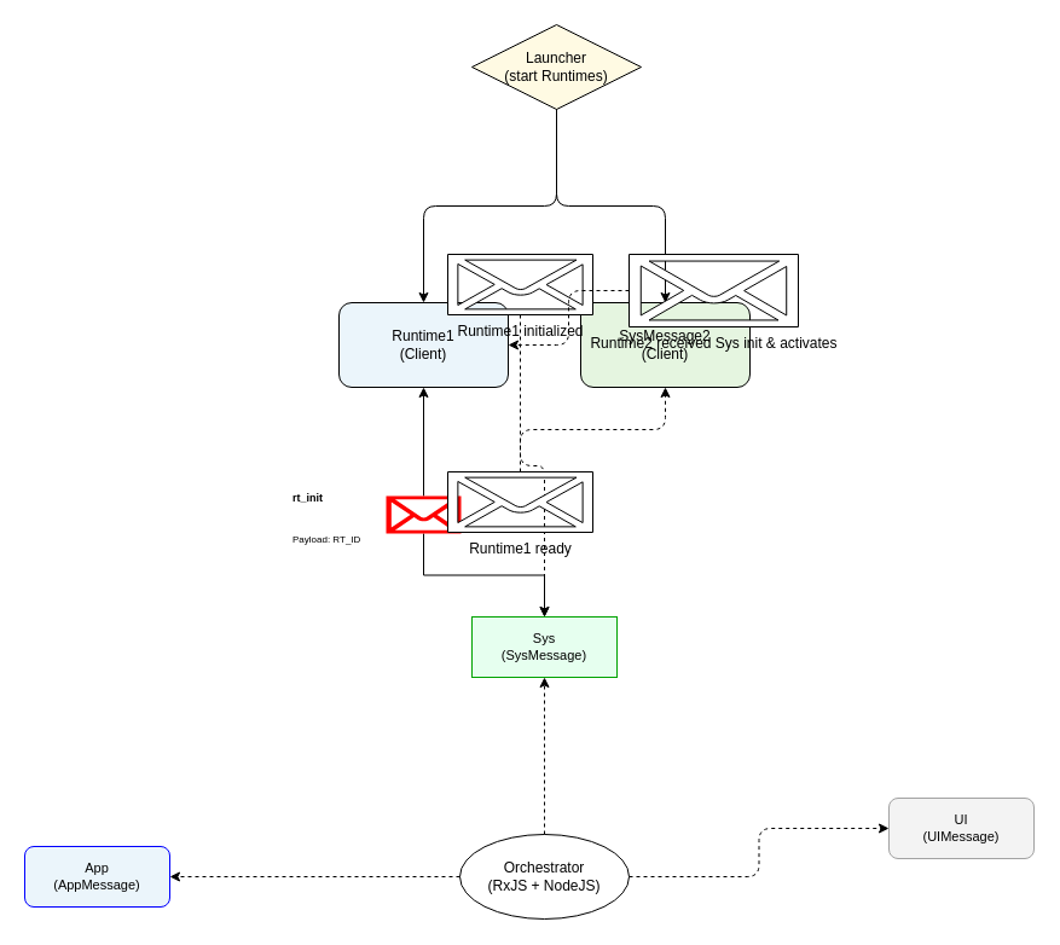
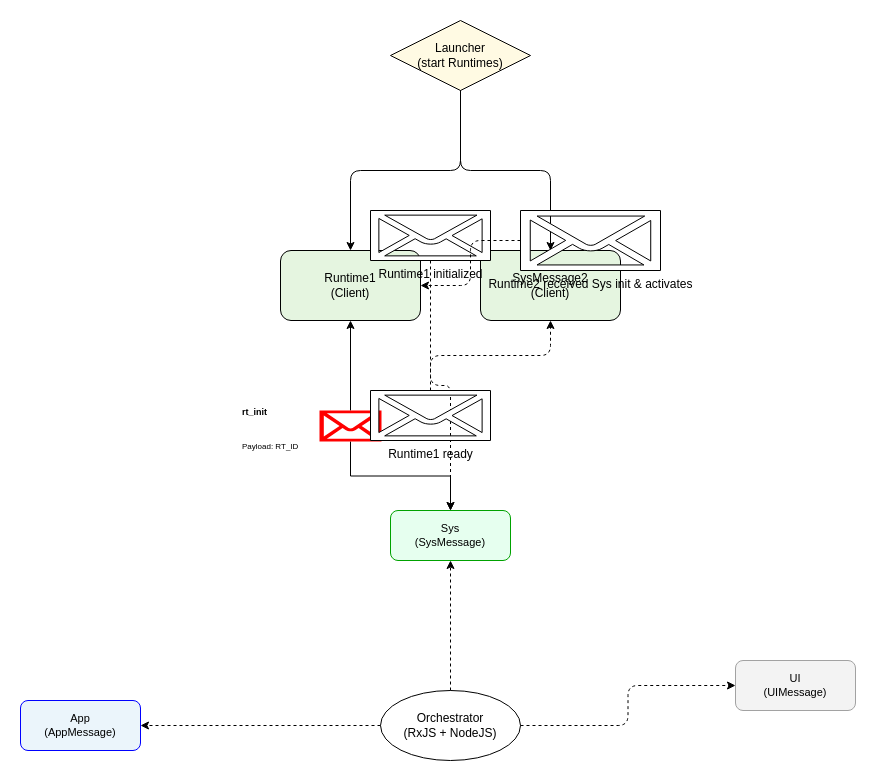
  <mxCell id="0" />
  <mxCell id="1" parent="0" />
  <mxCell id="2" value="Orchestrator&lt;br&gt;(RxJS + NodeJS)" style="ellipse;whiteSpace=wrap;html=1;fontSize=12;fontColor=#000000;strokeColor=#000000;fillColor=#FFFFFF;" vertex="1" parent="1"><mxGeometry x="380" y="690" width="140" height="70" as="geometry" /></mxCell>
  <mxCell id="3" value="App&lt;br&gt;(AppMessage)" style="rounded=1;whiteSpace=wrap;html=1;fontSize=11;fontColor=#000000;strokeColor=#0000FF;fillColor=#EBF5FB;" vertex="1" parent="1"><mxGeometry x="20" y="700" width="120" height="50" as="geometry" /></mxCell>
- <mxCell id="4" value="Sys&lt;br&gt;(SysMessage)" style="whiteSpace=wrap;html=1;fontSize=11;fontColor=#000000;strokeColor=#00A200;fillColor=#E6FFEF;rounded=0;" vertex="1" parent="1"><mxGeometry x="390" y="510" width="120" height="50" as="geometry" /></mxCell>
+ <mxCell id="4" value="Sys&lt;br&gt;(SysMessage)" style="rounded=1;whiteSpace=wrap;html=1;fontSize=11;fontColor=#000000;strokeColor=#00A200;fillColor=#E6FFEF;" vertex="1" parent="1"><mxGeometry x="390" y="510" width="120" height="50" as="geometry" /></mxCell>
  <mxCell id="5" value="UI&lt;br&gt;(UIMessage)" style="rounded=1;whiteSpace=wrap;html=1;fontSize=11;fontColor=#000000;strokeColor=#A2A2A2;fillColor=#F3F3F3;" vertex="1" parent="1"><mxGeometry x="735" y="660" width="120" height="50" as="geometry" /></mxCell>
  <mxCell id="6" value="Launcher&lt;br&gt;(start Runtimes)" style="rhombus;whiteSpace=wrap;html=1;fontSize=12;fontColor=#000000;strokeColor=#000000;fillColor=#FFFAE3;" vertex="1" parent="1"><mxGeometry x="390" y="20" width="140" height="70" as="geometry" /></mxCell>
- <mxCell id="7" value="Runtime1&lt;br&gt;(Client)" style="rounded=1;whiteSpace=wrap;html=1;fontSize=12;fontColor=#000000;strokeColor=#000000;fillColor=#ebf5fb;" vertex="1" parent="1"><mxGeometry x="280" y="250" width="140" height="70" as="geometry" /></mxCell>
+ <mxCell id="7" value="Runtime1&lt;br&gt;(Client)" style="rounded=1;whiteSpace=wrap;html=1;fontSize=12;fontColor=#000000;strokeColor=#000000;fillColor=#E5F5E0;" vertex="1" parent="1"><mxGeometry x="280" y="250" width="140" height="70" as="geometry" /></mxCell>
  <mxCell id="8" value="SysMessage2&lt;br&gt;(Client)" style="rounded=1;whiteSpace=wrap;html=1;fontSize=12;fontColor=#000000;strokeColor=#000000;fillColor=#E5F5E0;" vertex="1" parent="1"><mxGeometry x="480" y="250" width="140" height="70" as="geometry" /></mxCell>
  <mxCell id="9" style="edgeStyle=orthogonalEdgeStyle;elbow=horizontal;strokeColor=#000000;dashed=1;" edge="1" parent="1" source="2" target="3"><mxGeometry relative="1" as="geometry"><mxPoint x="220" y="760" as="targetPoint" /></mxGeometry></mxCell>
  <mxCell id="10" style="edgeStyle=orthogonalEdgeStyle;elbow=horizontal;strokeColor=#000000;dashed=1;" edge="1" parent="1" source="2" target="4"><mxGeometry relative="1" as="geometry"><mxPoint x="380" y="760" as="targetPoint" /></mxGeometry></mxCell>
  <mxCell id="11" style="edgeStyle=orthogonalEdgeStyle;elbow=horizontal;strokeColor=#000000;dashed=1;" edge="1" parent="1" source="2" target="5"><mxGeometry relative="1" as="geometry"><mxPoint x="540" y="760" as="targetPoint" /></mxGeometry></mxCell>
  <mxCell id="12" style="edgeStyle=orthogonalEdgeStyle;elbow=horizontal;strokeColor=#000000;" edge="1" parent="1" source="6" target="7"><mxGeometry relative="1" as="geometry"><mxPoint x="430" y="90" as="targetPoint" /></mxGeometry></mxCell>
  <mxCell id="13" style="edgeStyle=orthogonalEdgeStyle;elbow=horizontal;strokeColor=#000000;" edge="1" parent="1" source="6" target="8"><mxGeometry relative="1" as="geometry"><mxPoint x="530" y="90" as="targetPoint" /></mxGeometry></mxCell>
  <mxCell id="14" style="edgeStyle=orthogonalEdgeStyle;rounded=0;orthogonalLoop=1;jettySize=auto;html=1;exitX=0.5;exitY=1;exitDx=0;exitDy=0;exitPerimeter=0;entryX=0.5;entryY=0;entryDx=0;entryDy=0;" edge="1" parent="1" source="16" target="4"><mxGeometry relative="1" as="geometry" /></mxCell>
  <mxCell id="15" style="edgeStyle=orthogonalEdgeStyle;rounded=0;orthogonalLoop=1;jettySize=auto;html=1;exitX=0.5;exitY=0;exitDx=0;exitDy=0;exitPerimeter=0;entryX=0.5;entryY=1;entryDx=0;entryDy=0;" edge="1" parent="1" source="16" target="7"><mxGeometry relative="1" as="geometry" /></mxCell>
  <mxCell id="16" value="" style="shape=mxgraph.signs.tech.mail;html=1;pointerEvents=1;fillColor=#FF0000;strokeColor=none;verticalLabelPosition=bottom;verticalAlign=top;align=center;sketch=0;" vertex="1" parent="1"><mxGeometry x="319" y="410" width="62" height="31" as="geometry" /></mxCell>
  <mxCell id="17" value="Runtime1 initialized" style="shape=mxgraph.signs.tech.mail;html=1;pointerEvents=1;fillColor=#FFFFFF;strokeColor=#000000;verticalLabelPosition=bottom;verticalAlign=top;align=center;sketch=0;" vertex="1" parent="1"><mxGeometry x="370" y="210" width="120" height="50" as="geometry" /></mxCell>
  <mxCell id="18" style="edgeStyle=orthogonalEdgeStyle;elbow=horizontal;strokeColor=#000000;dashed=1;" edge="1" parent="1" source="17" target="4"><mxGeometry relative="1" as="geometry"><mxPoint x="390" y="500" as="targetPoint" /></mxGeometry></mxCell>
  <mxCell id="19" value="Runtime2 received Sys init &amp; activates" style="shape=mxgraph.signs.tech.mail;html=1;pointerEvents=1;fillColor=#FFFFFF;strokeColor=#000000;verticalLabelPosition=bottom;verticalAlign=top;align=center;sketch=0;" vertex="1" parent="1"><mxGeometry x="520" y="210" width="140" height="60" as="geometry" /></mxCell>
  <mxCell id="20" style="edgeStyle=orthogonalEdgeStyle;elbow=horizontal;strokeColor=#000000;dashed=1;" edge="1" parent="1" source="19" target="7"><mxGeometry relative="1" as="geometry"><mxPoint x="280" y="250" as="targetPoint" /></mxGeometry></mxCell>
  <mxCell id="21" value="Runtime1 ready" style="shape=mxgraph.signs.tech.mail;html=1;pointerEvents=1;fillColor=#FFFFFF;strokeColor=#000000;verticalLabelPosition=bottom;verticalAlign=top;align=center;sketch=0;" vertex="1" parent="1"><mxGeometry x="370" y="390" width="120" height="50" as="geometry" /></mxCell>
  <mxCell id="22" style="edgeStyle=orthogonalEdgeStyle;elbow=horizontal;strokeColor=#000000;dashed=1;" edge="1" parent="1" source="21" target="8"><mxGeometry relative="1" as="geometry"><mxPoint x="480" y="250" as="targetPoint" /></mxGeometry></mxCell>
  <mxCell id="23" value="&lt;h1 style=&quot;margin-top: 0px;&quot;&gt;&lt;font style=&quot;font-size: 9px;&quot;&gt;rt_init&lt;/font&gt;&lt;/h1&gt;&lt;p&gt;&lt;font style=&quot;font-size: 8px;&quot;&gt;Payload: RT_ID&lt;/font&gt;&lt;/p&gt;" style="text;html=1;whiteSpace=wrap;overflow=hidden;rounded=0;" vertex="1" parent="1"><mxGeometry x="240" y="385.5" width="79" height="80" as="geometry" /></mxCell>
